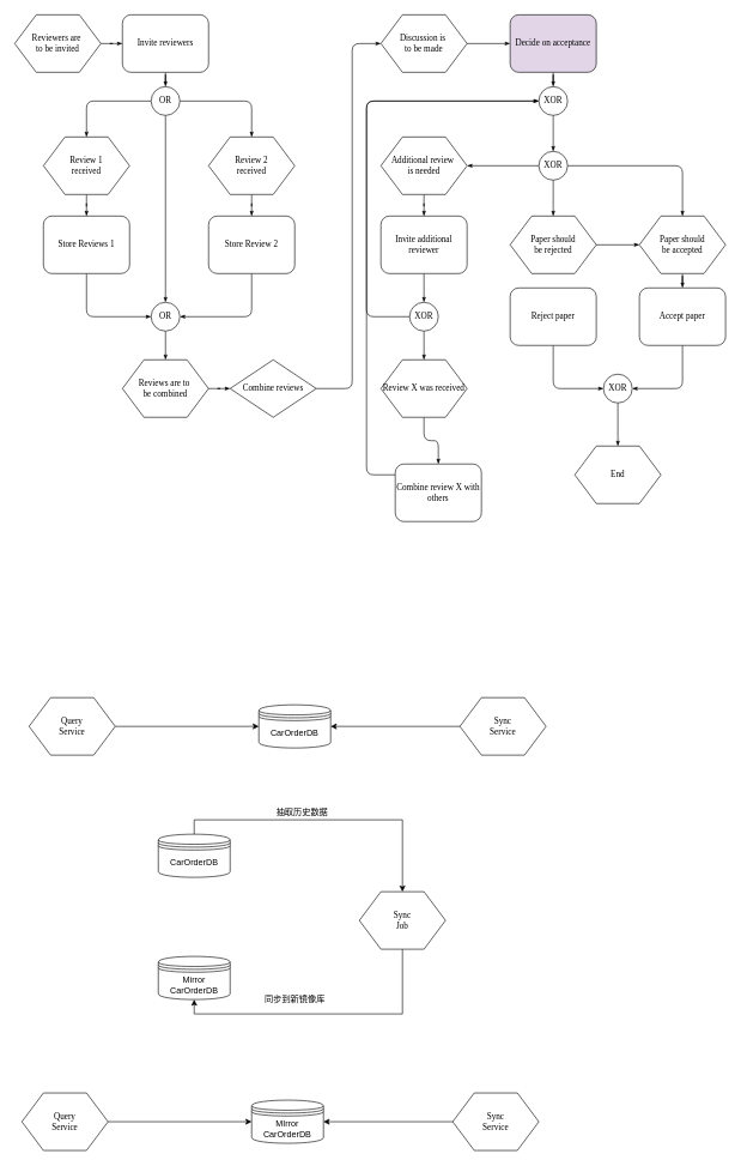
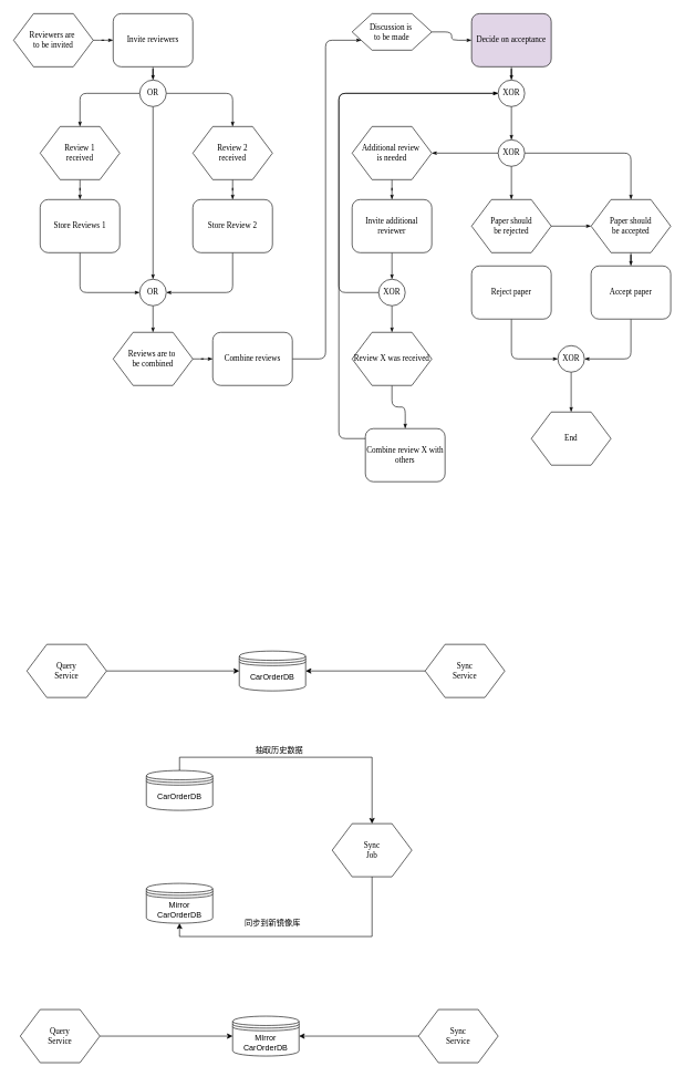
  <mxCell id="0" />
  <mxCell id="1" parent="0" />
  <mxCell id="2" style="edgeStyle=orthogonalEdgeStyle;rounded=1;html=1;labelBackgroundColor=none;startArrow=none;startFill=0;startSize=5;endArrow=classicThin;endFill=1;endSize=5;jettySize=auto;orthogonalLoop=1;strokeWidth=1;fontFamily=Verdana;fontSize=8" parent="1" source="3" target="5" edge="1"><mxGeometry relative="1" as="geometry" /></mxCell>
  <mxCell id="3" value="Reviewers are&amp;nbsp;&lt;div&gt;to&amp;nbsp;&lt;span&gt;be invited&lt;/span&gt;&lt;/div&gt;" style="shape=hexagon;perimeter=hexagonPerimeter;whiteSpace=wrap;html=1;rounded=0;shadow=0;labelBackgroundColor=none;strokeWidth=1;fontFamily=Verdana;fontSize=12;align=center;" parent="1" vertex="1"><mxGeometry x="20" y="20" width="120" height="80" as="geometry" /></mxCell>
  <mxCell id="4" style="edgeStyle=orthogonalEdgeStyle;rounded=1;html=1;labelBackgroundColor=none;startArrow=none;startFill=0;startSize=5;endArrow=classicThin;endFill=1;endSize=5;jettySize=auto;orthogonalLoop=1;strokeWidth=1;fontFamily=Verdana;fontSize=8" parent="1" source="5" target="9" edge="1"><mxGeometry relative="1" as="geometry" /></mxCell>
  <mxCell id="5" value="Invite reviewers" style="rounded=1;whiteSpace=wrap;html=1;shadow=0;labelBackgroundColor=none;strokeWidth=1;fontFamily=Verdana;fontSize=12;align=center;" parent="1" vertex="1"><mxGeometry x="170" y="20" width="120" height="80" as="geometry" /></mxCell>
  <mxCell id="6" style="edgeStyle=orthogonalEdgeStyle;rounded=1;html=1;labelBackgroundColor=none;startArrow=none;startFill=0;startSize=5;endArrow=classicThin;endFill=1;endSize=5;jettySize=auto;orthogonalLoop=1;strokeWidth=1;fontFamily=Verdana;fontSize=8" parent="1" source="9" target="13" edge="1"><mxGeometry relative="1" as="geometry" /></mxCell>
  <mxCell id="7" style="edgeStyle=orthogonalEdgeStyle;rounded=1;html=1;labelBackgroundColor=none;startArrow=none;startFill=0;startSize=5;endArrow=classicThin;endFill=1;endSize=5;jettySize=auto;orthogonalLoop=1;strokeWidth=1;fontFamily=Verdana;fontSize=8" parent="1" source="9" target="11" edge="1"><mxGeometry relative="1" as="geometry" /></mxCell>
  <mxCell id="8" style="edgeStyle=orthogonalEdgeStyle;rounded=1;html=1;labelBackgroundColor=none;startArrow=none;startFill=0;startSize=5;endArrow=classicThin;endFill=1;endSize=5;jettySize=auto;orthogonalLoop=1;strokeWidth=1;fontFamily=Verdana;fontSize=12" parent="1" source="9" target="19" edge="1"><mxGeometry relative="1" as="geometry" /></mxCell>
  <mxCell id="9" value="OR" style="ellipse;whiteSpace=wrap;html=1;rounded=1;shadow=0;labelBackgroundColor=none;strokeWidth=1;fontFamily=Verdana;fontSize=12;align=center;" parent="1" vertex="1"><mxGeometry x="210" y="120" width="40" height="40" as="geometry" /></mxCell>
  <mxCell id="10" style="edgeStyle=orthogonalEdgeStyle;rounded=1;html=1;labelBackgroundColor=none;startArrow=none;startFill=0;startSize=5;endArrow=classicThin;endFill=1;endSize=5;jettySize=auto;orthogonalLoop=1;strokeWidth=1;fontFamily=Verdana;fontSize=8" parent="1" source="11" target="15" edge="1"><mxGeometry relative="1" as="geometry" /></mxCell>
  <mxCell id="11" value="Review 1&lt;div&gt;received&lt;/div&gt;" style="shape=hexagon;perimeter=hexagonPerimeter;whiteSpace=wrap;html=1;rounded=0;shadow=0;labelBackgroundColor=none;strokeWidth=1;fontFamily=Verdana;fontSize=12;align=center;" parent="1" vertex="1"><mxGeometry x="60" y="190" width="120" height="80" as="geometry" /></mxCell>
  <mxCell id="12" style="edgeStyle=orthogonalEdgeStyle;rounded=1;html=1;labelBackgroundColor=none;startArrow=none;startFill=0;startSize=5;endArrow=classicThin;endFill=1;endSize=5;jettySize=auto;orthogonalLoop=1;strokeWidth=1;fontFamily=Verdana;fontSize=8" parent="1" source="13" target="17" edge="1"><mxGeometry relative="1" as="geometry" /></mxCell>
  <mxCell id="13" value="Review 2&lt;div&gt;received&lt;/div&gt;" style="shape=hexagon;perimeter=hexagonPerimeter;whiteSpace=wrap;html=1;rounded=0;shadow=0;labelBackgroundColor=none;strokeWidth=1;fontFamily=Verdana;fontSize=12;align=center;" parent="1" vertex="1"><mxGeometry x="290" y="190" width="120" height="80" as="geometry" /></mxCell>
  <mxCell id="14" style="edgeStyle=orthogonalEdgeStyle;rounded=1;html=1;labelBackgroundColor=none;startArrow=none;startFill=0;startSize=5;endArrow=classicThin;endFill=1;endSize=5;jettySize=auto;orthogonalLoop=1;strokeWidth=1;fontFamily=Verdana;fontSize=8" parent="1" source="15" target="19" edge="1"><mxGeometry relative="1" as="geometry"><Array as="points"><mxPoint x="120" y="440" /></Array></mxGeometry></mxCell>
  <mxCell id="15" value="Store Reviews 1" style="rounded=1;whiteSpace=wrap;html=1;shadow=0;labelBackgroundColor=none;strokeWidth=1;fontFamily=Verdana;fontSize=12;align=center;" parent="1" vertex="1"><mxGeometry x="60" y="300" width="120" height="80" as="geometry" /></mxCell>
  <mxCell id="16" style="edgeStyle=orthogonalEdgeStyle;rounded=1;html=1;labelBackgroundColor=none;startArrow=none;startFill=0;startSize=5;endArrow=classicThin;endFill=1;endSize=5;jettySize=auto;orthogonalLoop=1;strokeWidth=1;fontFamily=Verdana;fontSize=8" parent="1" source="17" target="19" edge="1"><mxGeometry relative="1" as="geometry"><Array as="points"><mxPoint x="350" y="440" /></Array></mxGeometry></mxCell>
  <mxCell id="17" value="Store Review 2" style="rounded=1;whiteSpace=wrap;html=1;shadow=0;labelBackgroundColor=none;strokeWidth=1;fontFamily=Verdana;fontSize=12;align=center;" parent="1" vertex="1"><mxGeometry x="290" y="300" width="120" height="80" as="geometry" /></mxCell>
  <mxCell id="18" style="edgeStyle=orthogonalEdgeStyle;rounded=1;html=1;labelBackgroundColor=none;startArrow=none;startFill=0;startSize=5;endArrow=classicThin;endFill=1;endSize=5;jettySize=auto;orthogonalLoop=1;strokeWidth=1;fontFamily=Verdana;fontSize=8" parent="1" source="19" target="21" edge="1"><mxGeometry relative="1" as="geometry" /></mxCell>
  <mxCell id="19" value="OR" style="ellipse;whiteSpace=wrap;html=1;rounded=1;shadow=0;labelBackgroundColor=none;strokeWidth=1;fontFamily=Verdana;fontSize=12;align=center;" parent="1" vertex="1"><mxGeometry x="210" y="420" width="40" height="40" as="geometry" /></mxCell>
  <mxCell id="20" style="edgeStyle=orthogonalEdgeStyle;rounded=1;html=1;labelBackgroundColor=none;startArrow=none;startFill=0;startSize=5;endArrow=classicThin;endFill=1;endSize=5;jettySize=auto;orthogonalLoop=1;strokeWidth=1;fontFamily=Verdana;fontSize=8" parent="1" source="21" target="23" edge="1"><mxGeometry relative="1" as="geometry" /></mxCell>
  <mxCell id="21" value="Reviews are to&amp;nbsp;&lt;div&gt;be combined&lt;/div&gt;" style="shape=hexagon;perimeter=hexagonPerimeter;whiteSpace=wrap;html=1;rounded=0;shadow=0;labelBackgroundColor=none;strokeWidth=1;fontFamily=Verdana;fontSize=12;align=center;" parent="1" vertex="1"><mxGeometry x="170" y="500" width="120" height="80" as="geometry" /></mxCell>
  <mxCell id="22" style="edgeStyle=orthogonalEdgeStyle;rounded=1;html=1;labelBackgroundColor=none;startArrow=none;startFill=0;startSize=5;endArrow=classicThin;endFill=1;endSize=5;jettySize=auto;orthogonalLoop=1;strokeWidth=1;fontFamily=Verdana;fontSize=8" parent="1" source="23" target="25" edge="1"><mxGeometry relative="1" as="geometry"><Array as="points"><mxPoint x="490" y="540" /><mxPoint x="490" y="60" /></Array></mxGeometry></mxCell>
- <mxCell id="23" value="Combine reviews" style="rhombus;whiteSpace=wrap;html=1;shadow=0;labelBackgroundColor=none;strokeWidth=1;fontFamily=Verdana;fontSize=12;align=center;" parent="1" vertex="1"><mxGeometry x="320" y="500" width="120" height="80" as="geometry" /></mxCell>
+ <mxCell id="23" value="Combine reviews" style="rounded=1;whiteSpace=wrap;html=1;shadow=0;labelBackgroundColor=none;strokeWidth=1;fontFamily=Verdana;fontSize=12;align=center;" parent="1" vertex="1"><mxGeometry x="320" y="500" width="120" height="80" as="geometry" /></mxCell>
  <mxCell id="24" style="edgeStyle=orthogonalEdgeStyle;rounded=1;html=1;labelBackgroundColor=none;startArrow=none;startFill=0;startSize=5;endArrow=classicThin;endFill=1;endSize=5;jettySize=auto;orthogonalLoop=1;strokeWidth=1;fontFamily=Verdana;fontSize=8" parent="1" source="25" target="27" edge="1"><mxGeometry relative="1" as="geometry" /></mxCell>
- <mxCell id="25" value="Discussion is&amp;nbsp;&lt;div&gt;to be made&lt;/div&gt;" style="shape=hexagon;perimeter=hexagonPerimeter;whiteSpace=wrap;html=1;rounded=0;shadow=0;labelBackgroundColor=none;strokeWidth=1;fontFamily=Verdana;fontSize=12;align=center;" parent="1" vertex="1"><mxGeometry x="530" y="20" width="120" height="80" as="geometry" /></mxCell>
+ <mxCell id="25" value="Discussion is&amp;nbsp;&lt;div&gt;to be made&lt;/div&gt;" style="shape=hexagon;perimeter=hexagonPerimeter;whiteSpace=wrap;html=1;rounded=0;shadow=0;labelBackgroundColor=none;strokeWidth=1;fontFamily=Verdana;fontSize=12;align=center;" parent="1" vertex="1"><mxGeometry x="530" y="20" width="120" height="55" as="geometry" /></mxCell>
  <mxCell id="26" style="edgeStyle=orthogonalEdgeStyle;rounded=1;html=1;labelBackgroundColor=none;startArrow=none;startFill=0;startSize=5;endArrow=classicThin;endFill=1;endSize=5;jettySize=auto;orthogonalLoop=1;strokeWidth=1;fontFamily=Verdana;fontSize=8" parent="1" source="27" target="29" edge="1"><mxGeometry relative="1" as="geometry" /></mxCell>
  <mxCell id="27" value="Decide on acceptance" style="rounded=1;whiteSpace=wrap;html=1;shadow=0;labelBackgroundColor=none;strokeWidth=1;fontFamily=Verdana;fontSize=12;align=center;fillColor=#e1d5e7;" parent="1" vertex="1"><mxGeometry x="710" y="20" width="120" height="80" as="geometry" /></mxCell>
  <mxCell id="28" style="edgeStyle=orthogonalEdgeStyle;rounded=1;html=1;labelBackgroundColor=none;startArrow=none;startFill=0;startSize=5;endArrow=classicThin;endFill=1;endSize=5;jettySize=auto;orthogonalLoop=1;strokeColor=#000000;strokeWidth=1;fontFamily=Verdana;fontSize=8;fontColor=#000000;" parent="1" source="29" target="35" edge="1"><mxGeometry relative="1" as="geometry" /></mxCell>
  <mxCell id="29" value="XOR" style="ellipse;whiteSpace=wrap;html=1;rounded=1;shadow=0;labelBackgroundColor=none;strokeWidth=1;fontFamily=Verdana;fontSize=12;align=center;" parent="1" vertex="1"><mxGeometry x="750" y="120" width="40" height="40" as="geometry" /></mxCell>
  <mxCell id="30" style="edgeStyle=orthogonalEdgeStyle;rounded=1;html=1;labelBackgroundColor=none;startArrow=none;startFill=0;startSize=5;endArrow=classicThin;endFill=1;endSize=5;jettySize=auto;orthogonalLoop=1;strokeWidth=1;fontFamily=Verdana;fontSize=8" parent="1" source="31" target="37" edge="1"><mxGeometry relative="1" as="geometry" /></mxCell>
  <mxCell id="31" value="Additional review&amp;nbsp;&lt;div&gt;is needed&lt;/div&gt;" style="shape=hexagon;perimeter=hexagonPerimeter;whiteSpace=wrap;html=1;rounded=0;shadow=0;labelBackgroundColor=none;strokeWidth=1;fontFamily=Verdana;fontSize=12;align=center;" parent="1" vertex="1"><mxGeometry x="530" y="190" width="120" height="80" as="geometry" /></mxCell>
  <mxCell id="32" style="edgeStyle=orthogonalEdgeStyle;rounded=1;html=1;labelBackgroundColor=none;startArrow=none;startFill=0;startSize=5;endArrow=classicThin;endFill=1;endSize=5;jettySize=auto;orthogonalLoop=1;strokeColor=#000000;strokeWidth=1;fontFamily=Verdana;fontSize=8;fontColor=#000000;" parent="1" source="35" target="39" edge="1"><mxGeometry relative="1" as="geometry" /></mxCell>
  <mxCell id="33" style="edgeStyle=orthogonalEdgeStyle;rounded=1;html=1;labelBackgroundColor=none;startArrow=none;startFill=0;startSize=5;endArrow=classicThin;endFill=1;endSize=5;jettySize=auto;orthogonalLoop=1;strokeColor=#000000;strokeWidth=1;fontFamily=Verdana;fontSize=8;fontColor=#000000;" parent="1" source="35" target="41" edge="1"><mxGeometry relative="1" as="geometry" /></mxCell>
  <mxCell id="34" style="edgeStyle=orthogonalEdgeStyle;rounded=1;html=1;labelBackgroundColor=none;startArrow=none;startFill=0;startSize=5;endArrow=classicThin;endFill=1;endSize=5;jettySize=auto;orthogonalLoop=1;strokeColor=#000000;strokeWidth=1;fontFamily=Verdana;fontSize=8;fontColor=#000000;" parent="1" source="35" target="31" edge="1"><mxGeometry relative="1" as="geometry" /></mxCell>
  <mxCell id="35" value="XOR" style="ellipse;whiteSpace=wrap;html=1;rounded=1;shadow=0;labelBackgroundColor=none;strokeWidth=1;fontFamily=Verdana;fontSize=12;align=center;" parent="1" vertex="1"><mxGeometry x="750" y="210" width="40" height="40" as="geometry" /></mxCell>
  <mxCell id="36" style="edgeStyle=orthogonalEdgeStyle;rounded=1;html=1;labelBackgroundColor=none;startArrow=none;startFill=0;startSize=5;endArrow=classicThin;endFill=1;endSize=5;jettySize=auto;orthogonalLoop=1;strokeWidth=1;fontFamily=Verdana;fontSize=8" parent="1" source="37" target="44" edge="1"><mxGeometry relative="1" as="geometry" /></mxCell>
  <mxCell id="37" value="Invite additional reviewer" style="rounded=1;whiteSpace=wrap;html=1;shadow=0;labelBackgroundColor=none;strokeWidth=1;fontFamily=Verdana;fontSize=12;align=center;" parent="1" vertex="1"><mxGeometry x="530" y="300" width="120" height="80" as="geometry" /></mxCell>
  <mxCell id="38" style="edgeStyle=orthogonalEdgeStyle;rounded=1;html=1;labelBackgroundColor=none;startArrow=none;startFill=0;startSize=5;endArrow=classicThin;endFill=1;endSize=5;jettySize=auto;orthogonalLoop=1;strokeWidth=1;fontFamily=Verdana;fontSize=8;" parent="1" source="39" target="41" edge="1"><mxGeometry relative="1" as="geometry" /></mxCell>
  <mxCell id="39" value="Paper should&lt;div&gt;be rejected&lt;/div&gt;" style="shape=hexagon;perimeter=hexagonPerimeter;whiteSpace=wrap;html=1;rounded=0;shadow=0;labelBackgroundColor=none;strokeWidth=1;fontFamily=Verdana;fontSize=12;align=center;" parent="1" vertex="1"><mxGeometry x="710" y="300" width="120" height="80" as="geometry" /></mxCell>
  <mxCell id="40" style="edgeStyle=orthogonalEdgeStyle;rounded=1;html=1;labelBackgroundColor=none;startArrow=none;startFill=0;startSize=5;endArrow=classicThin;endFill=1;endSize=5;jettySize=auto;orthogonalLoop=1;strokeWidth=1;fontFamily=Verdana;fontSize=8" parent="1" source="41" target="48" edge="1"><mxGeometry relative="1" as="geometry" /></mxCell>
  <mxCell id="41" value="Paper should&lt;div&gt;be accepted&lt;/div&gt;" style="shape=hexagon;perimeter=hexagonPerimeter;whiteSpace=wrap;html=1;rounded=0;shadow=0;labelBackgroundColor=none;strokeWidth=1;fontFamily=Verdana;fontSize=12;align=center;" parent="1" vertex="1"><mxGeometry x="890" y="300" width="120" height="80" as="geometry" /></mxCell>
  <mxCell id="42" style="edgeStyle=orthogonalEdgeStyle;rounded=1;html=1;labelBackgroundColor=none;startArrow=none;startFill=0;startSize=5;endArrow=classicThin;endFill=1;endSize=5;jettySize=auto;orthogonalLoop=1;strokeWidth=1;fontFamily=Verdana;fontSize=8" parent="1" source="44" target="50" edge="1"><mxGeometry relative="1" as="geometry" /></mxCell>
  <mxCell id="43" style="edgeStyle=orthogonalEdgeStyle;rounded=1;html=1;labelBackgroundColor=none;startArrow=none;startFill=0;startSize=5;endArrow=classicThin;endFill=1;endSize=5;jettySize=auto;orthogonalLoop=1;strokeWidth=1;fontFamily=Verdana;fontSize=8" parent="1" source="44" target="29" edge="1"><mxGeometry relative="1" as="geometry"><Array as="points"><mxPoint x="510" y="440" /><mxPoint x="510" y="140" /></Array></mxGeometry></mxCell>
  <mxCell id="44" value="XOR" style="ellipse;whiteSpace=wrap;html=1;rounded=1;shadow=0;labelBackgroundColor=none;strokeWidth=1;fontFamily=Verdana;fontSize=12;align=center;" parent="1" vertex="1"><mxGeometry x="570" y="420" width="40" height="40" as="geometry" /></mxCell>
  <mxCell id="45" style="edgeStyle=orthogonalEdgeStyle;rounded=1;html=1;labelBackgroundColor=none;startArrow=none;startFill=0;startSize=5;endArrow=classicThin;endFill=1;endSize=5;jettySize=auto;orthogonalLoop=1;strokeWidth=1;fontFamily=Verdana;fontSize=8" parent="1" source="46" target="52" edge="1"><mxGeometry relative="1" as="geometry"><Array as="points"><mxPoint x="770" y="540" /></Array></mxGeometry></mxCell>
  <mxCell id="46" value="Reject paper" style="rounded=1;whiteSpace=wrap;html=1;shadow=0;labelBackgroundColor=none;strokeWidth=1;fontFamily=Verdana;fontSize=12;align=center;" parent="1" vertex="1"><mxGeometry x="710" y="400" width="120" height="80" as="geometry" /></mxCell>
  <mxCell id="47" style="edgeStyle=orthogonalEdgeStyle;rounded=1;html=1;labelBackgroundColor=none;startArrow=none;startFill=0;startSize=5;endArrow=classicThin;endFill=1;endSize=5;jettySize=auto;orthogonalLoop=1;strokeWidth=1;fontFamily=Verdana;fontSize=8" parent="1" source="48" target="52" edge="1"><mxGeometry relative="1" as="geometry"><Array as="points"><mxPoint x="950" y="540" /></Array></mxGeometry></mxCell>
  <mxCell id="48" value="Accept paper" style="rounded=1;whiteSpace=wrap;html=1;shadow=0;labelBackgroundColor=none;strokeWidth=1;fontFamily=Verdana;fontSize=12;align=center;" parent="1" vertex="1"><mxGeometry x="890" y="400" width="120" height="80" as="geometry" /></mxCell>
  <mxCell id="49" style="edgeStyle=orthogonalEdgeStyle;rounded=1;html=1;labelBackgroundColor=none;startArrow=none;startFill=0;startSize=5;endArrow=classicThin;endFill=1;endSize=5;jettySize=auto;orthogonalLoop=1;strokeWidth=1;fontFamily=Verdana;fontSize=8" parent="1" source="50" target="55" edge="1"><mxGeometry relative="1" as="geometry" /></mxCell>
  <mxCell id="50" value="Review X was received" style="shape=hexagon;perimeter=hexagonPerimeter;whiteSpace=wrap;html=1;rounded=0;shadow=0;labelBackgroundColor=none;strokeWidth=1;fontFamily=Verdana;fontSize=12;align=center;" parent="1" vertex="1"><mxGeometry x="530" y="500" width="120" height="80" as="geometry" /></mxCell>
  <mxCell id="51" style="edgeStyle=orthogonalEdgeStyle;rounded=1;html=1;labelBackgroundColor=none;startArrow=none;startFill=0;startSize=5;endArrow=classicThin;endFill=1;endSize=5;jettySize=auto;orthogonalLoop=1;strokeWidth=1;fontFamily=Verdana;fontSize=8" parent="1" source="52" target="53" edge="1"><mxGeometry relative="1" as="geometry" /></mxCell>
  <mxCell id="52" value="XOR" style="ellipse;whiteSpace=wrap;html=1;rounded=1;shadow=0;labelBackgroundColor=none;strokeWidth=1;fontFamily=Verdana;fontSize=12;align=center;" parent="1" vertex="1"><mxGeometry x="840" y="520" width="40" height="40" as="geometry" /></mxCell>
  <mxCell id="53" value="End" style="shape=hexagon;perimeter=hexagonPerimeter;whiteSpace=wrap;html=1;rounded=0;shadow=0;labelBackgroundColor=none;strokeWidth=1;fontFamily=Verdana;fontSize=12;align=center;" parent="1" vertex="1"><mxGeometry x="800" y="620" width="120" height="80" as="geometry" /></mxCell>
  <mxCell id="54" style="edgeStyle=orthogonalEdgeStyle;rounded=1;html=1;labelBackgroundColor=none;startArrow=none;startFill=0;startSize=5;endArrow=classicThin;endFill=1;endSize=5;jettySize=auto;orthogonalLoop=1;sstrokeWidth=1;fontFamily=Verdana;fontSize=8" parent="1" source="55" target="29" edge="1"><mxGeometry relative="1" as="geometry"><Array as="points"><mxPoint x="510" y="660" /><mxPoint x="510" y="140" /></Array></mxGeometry></mxCell>
  <mxCell id="55" value="Combine review X with others" style="rounded=1;whiteSpace=wrap;html=1;shadow=0;labelBackgroundColor=none;strokeWidth=1;fontFamily=Verdana;fontSize=12;align=center;" parent="1" vertex="1"><mxGeometry x="550" y="645" width="120" height="80" as="geometry" /></mxCell>
  <mxCell id="56" value="CarOrderDB" style="shape=datastore;whiteSpace=wrap;html=1;" vertex="1" parent="1"><mxGeometry x="360" y="980" width="100" height="60" as="geometry" /></mxCell>
  <mxCell id="57" style="edgeStyle=orthogonalEdgeStyle;rounded=0;orthogonalLoop=1;jettySize=auto;html=1;entryX=1;entryY=0.5;entryDx=0;entryDy=0;" edge="1" parent="1" source="58" target="56"><mxGeometry relative="1" as="geometry" /></mxCell>
  <mxCell id="58" value="Sync&lt;br&gt;Service" style="shape=hexagon;perimeter=hexagonPerimeter;whiteSpace=wrap;html=1;rounded=0;shadow=0;labelBackgroundColor=none;strokeWidth=1;fontFamily=Verdana;fontSize=12;align=center;" vertex="1" parent="1"><mxGeometry x="640" y="970" width="120" height="80" as="geometry" /></mxCell>
  <mxCell id="59" style="edgeStyle=orthogonalEdgeStyle;rounded=0;orthogonalLoop=1;jettySize=auto;html=1;entryX=0;entryY=0.5;entryDx=0;entryDy=0;exitX=1;exitY=0.5;exitDx=0;exitDy=0;" edge="1" parent="1" source="60" target="56"><mxGeometry relative="1" as="geometry" /></mxCell>
  <mxCell id="60" value="Query&lt;br&gt;Service" style="shape=hexagon;perimeter=hexagonPerimeter;whiteSpace=wrap;html=1;rounded=0;shadow=0;labelBackgroundColor=none;strokeWidth=1;fontFamily=Verdana;fontSize=12;align=center;" vertex="1" parent="1"><mxGeometry x="40" y="970" width="120" height="80" as="geometry" /></mxCell>
  <mxCell id="61" style="edgeStyle=orthogonalEdgeStyle;rounded=0;orthogonalLoop=1;jettySize=auto;html=1;entryX=0.5;entryY=0;entryDx=0;entryDy=0;exitX=0.5;exitY=0;exitDx=0;exitDy=0;" edge="1" parent="1" source="62" target="65"><mxGeometry relative="1" as="geometry" /></mxCell>
  <mxCell id="62" value="CarOrderDB" style="shape=datastore;whiteSpace=wrap;html=1;" vertex="1" parent="1"><mxGeometry x="220" y="1160" width="100" height="60" as="geometry" /></mxCell>
  <mxCell id="63" value="Mirror&lt;br&gt;CarOrderDB" style="shape=datastore;whiteSpace=wrap;html=1;" vertex="1" parent="1"><mxGeometry x="220" y="1330" width="100" height="60" as="geometry" /></mxCell>
  <mxCell id="64" style="edgeStyle=orthogonalEdgeStyle;rounded=0;orthogonalLoop=1;jettySize=auto;html=1;entryX=0.5;entryY=1;entryDx=0;entryDy=0;exitX=0.5;exitY=1;exitDx=0;exitDy=0;" edge="1" parent="1" source="65" target="63"><mxGeometry relative="1" as="geometry" /></mxCell>
  <mxCell id="65" value="Sync&lt;br&gt;Job" style="shape=hexagon;perimeter=hexagonPerimeter;whiteSpace=wrap;html=1;rounded=0;shadow=0;labelBackgroundColor=none;strokeWidth=1;fontFamily=Verdana;fontSize=12;align=center;" vertex="1" parent="1"><mxGeometry x="500" y="1240" width="120" height="80" as="geometry" /></mxCell>
  <mxCell id="66" value="MIrror&lt;br&gt;CarOrderDB" style="shape=datastore;whiteSpace=wrap;html=1;" vertex="1" parent="1"><mxGeometry x="350" y="1530" width="100" height="60" as="geometry" /></mxCell>
  <mxCell id="67" style="edgeStyle=orthogonalEdgeStyle;rounded=0;orthogonalLoop=1;jettySize=auto;html=1;entryX=1;entryY=0.5;entryDx=0;entryDy=0;" edge="1" parent="1" source="68" target="66"><mxGeometry relative="1" as="geometry" /></mxCell>
  <mxCell id="68" value="Sync&lt;br&gt;Service" style="shape=hexagon;perimeter=hexagonPerimeter;whiteSpace=wrap;html=1;rounded=0;shadow=0;labelBackgroundColor=none;strokeWidth=1;fontFamily=Verdana;fontSize=12;align=center;" vertex="1" parent="1"><mxGeometry x="630" y="1520" width="120" height="80" as="geometry" /></mxCell>
  <mxCell id="69" style="edgeStyle=orthogonalEdgeStyle;rounded=0;orthogonalLoop=1;jettySize=auto;html=1;entryX=0;entryY=0.5;entryDx=0;entryDy=0;exitX=1;exitY=0.5;exitDx=0;exitDy=0;" edge="1" parent="1" source="70" target="66"><mxGeometry relative="1" as="geometry" /></mxCell>
  <mxCell id="70" value="Query&lt;br&gt;Service" style="shape=hexagon;perimeter=hexagonPerimeter;whiteSpace=wrap;html=1;rounded=0;shadow=0;labelBackgroundColor=none;strokeWidth=1;fontFamily=Verdana;fontSize=12;align=center;" vertex="1" parent="1"><mxGeometry x="30" y="1520" width="120" height="80" as="geometry" /></mxCell>
  <mxCell id="71" value="抽取历史数据" style="text;html=1;align=center;verticalAlign=middle;resizable=0;points=[];autosize=1;" vertex="1" parent="1"><mxGeometry x="375" y="1120" width="90" height="20" as="geometry" /></mxCell>
  <mxCell id="72" value="同步到新镜像库" style="text;html=1;align=center;verticalAlign=middle;resizable=0;points=[];autosize=1;" vertex="1" parent="1"><mxGeometry x="360" y="1380" width="100" height="20" as="geometry" /></mxCell>
